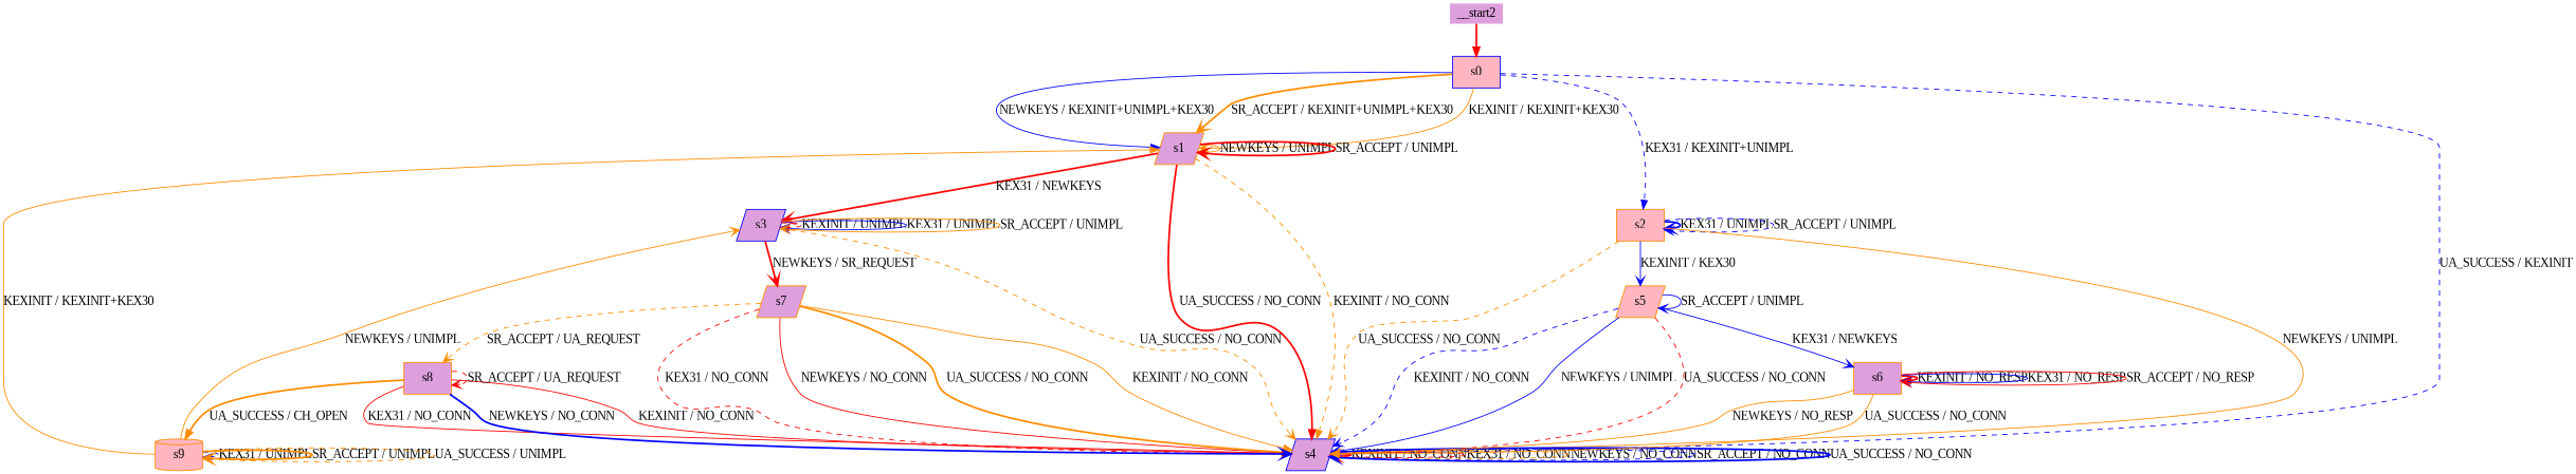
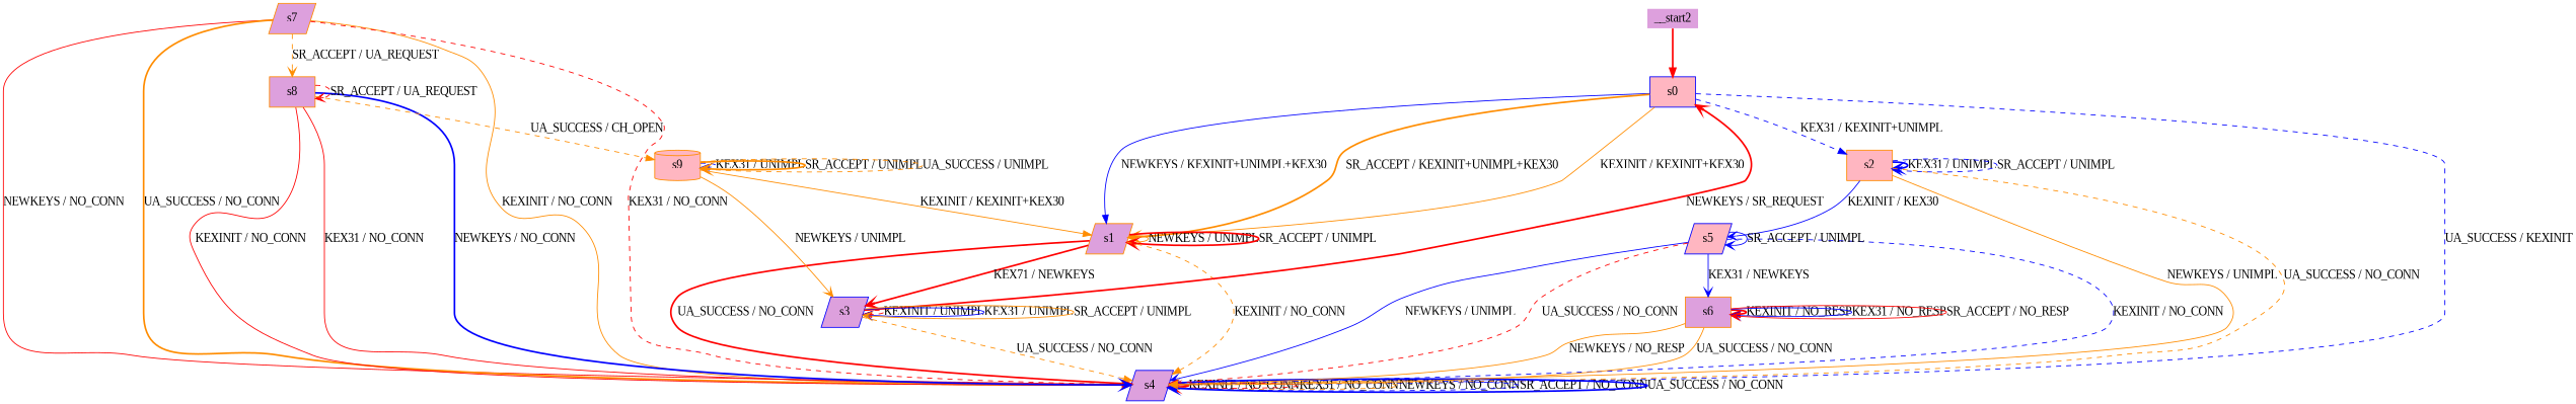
  digraph {
    fontname="Liberation Serif"
    node [color=darkorange fillcolor=plum fontname="Liberation Serif" shape=parallelogram style=filled]
    edge [arrowhead=vee color=darkorange fontname="Liberation Serif" style=solid]
    n1 [color=blue fillcolor=lightpink label=s0 shape=box]
    n2 [label=s1]
    n3 [fillcolor=lightpink label=s2 shape=box]
    n4 [color=blue label=s4]
    n5 [color=blue label=s3]
-   n6 [fillcolor=lightpink label=s5]
+   n6 [color=blue fillcolor=lightpink label=s5]
    n7 [label=s7]
    n8 [label=s6 shape=box]
    n9 [label=s8 shape=box]
    n10 [fillcolor=lightpink label=s9 shape=cylinder]
    n11 [height=0 label=__start2 shape=none width=0]
    n1 -> n2 [label="KEXINIT / KEXINIT+KEX30"]
    n1 -> n2 [arrowhead=normal color=blue label="NEWKEYS / KEXINIT+UNIMPL+KEX30"]
    n1 -> n2 [label="SR_ACCEPT / KEXINIT+UNIMPL+KEX30" style=bold]
    n1 -> n3 [arrowhead=normal color=blue label="KEX31 / KEXINIT+UNIMPL" style=dashed]
    n1 -> n4 [color=blue label="UA_SUCCESS / KEXINIT" style=dashed]
    n2 -> n2 [label="NEWKEYS / UNIMPL"]
    n2 -> n2 [color=red label="SR_ACCEPT / UNIMPL" style=bold]
    n2 -> n4 [arrowhead=normal label="KEXINIT / NO_CONN" style=dashed]
    n2 -> n4 [arrowhead=normal color=red label="UA_SUCCESS / NO_CONN" style=bold]
-   n2 -> n5 [color=red label="KEX31 / NEWKEYS" style=bold]
+   n2 -> n5 [color=red label="KEX71 / NEWKEYS" style=bold]
    n3 -> n3 [color=blue label="KEX31 / UNIMPL" style=bold]
    n3 -> n3 [color=blue label="SR_ACCEPT / UNIMPL" style=dashed]
    n3 -> n4 [label="NEWKEYS / UNIMPL"]
    n3 -> n4 [label="UA_SUCCESS / NO_CONN" style=dashed]
    n3 -> n6 [color=blue label="KEXINIT / KEX30"]
    n4 -> n4 [color=red label="KEXINIT / NO_CONN" style=bold]
    n4 -> n4 [color=red label="KEX31 / NO_CONN" style=dashed]
    n4 -> n4 [label="NEWKEYS / NO_CONN" style=dashed]
    n4 -> n4 [arrowhead=normal color=blue label="SR_ACCEPT / NO_CONN" style=dashed]
    n4 -> n4 [color=blue label="UA_SUCCESS / NO_CONN" style=bold]
-   n5 -> n4 [label="UA_SUCCESS / NO_CONN" style=dashed]
+   n5 -> n4 [arrowhead=normal label="UA_SUCCESS / NO_CONN" style=dashed]
    n5 -> n5 [arrowhead=normal color=red label="KEXINIT / UNIMPL" style=dashed]
    n5 -> n5 [color=blue label="KEX31 / UNIMPL"]
    n5 -> n5 [label="SR_ACCEPT / UNIMPL"]
-   n5 -> n7 [color=red label="NEWKEYS / SR_REQUEST" style=bold]
+   n5 -> n1 [color=red label="NEWKEYS / SR_REQUEST" style=bold]
    n6 -> n4 [color=blue label="KEXINIT / NO_CONN" style=dashed]
    n6 -> n4 [color=blue label="NEWKEYS / UNIMPL"]
    n6 -> n4 [arrowhead=normal color=red label="UA_SUCCESS / NO_CONN" style=dashed]
    n6 -> n6 [color=blue label="SR_ACCEPT / UNIMPL"]
    n6 -> n8 [color=blue label="KEX31 / NEWKEYS"]
    n7 -> n4 [arrowhead=normal label="KEXINIT / NO_CONN"]
    n7 -> n4 [color=red label="KEX31 / NO_CONN" style=dashed]
    n7 -> n4 [arrowhead=normal color=red label="NEWKEYS / NO_CONN"]
    n7 -> n4 [arrowhead=normal label="UA_SUCCESS / NO_CONN" style=bold]
    n7 -> n9 [label="SR_ACCEPT / UA_REQUEST" style=dashed]
    n8 -> n4 [arrowhead=normal label="NEWKEYS / NO_RESP"]
    n8 -> n4 [label="UA_SUCCESS / NO_CONN"]
    n8 -> n8 [arrowhead=normal color=red label="KEXINIT / NO_RESP" style=bold]
    n8 -> n8 [color=blue label="KEX31 / NO_RESP"]
    n8 -> n8 [color=red label="SR_ACCEPT / NO_RESP"]
    n9 -> n4 [color=red label="KEXINIT / NO_CONN"]
    n9 -> n4 [arrowhead=normal color=red label="KEX31 / NO_CONN"]
    n9 -> n4 [color=blue label="NEWKEYS / NO_CONN" style=bold]
    n9 -> n9 [color=red label="SR_ACCEPT / UA_REQUEST" style=dashed]
-   n9 -> n10 [arrowhead=normal label="UA_SUCCESS / CH_OPEN" style=bold]
+   n9 -> n10 [arrowhead=normal label="UA_SUCCESS / CH_OPEN" style=dashed]
    n10 -> n2 [arrowhead=normal label="KEXINIT / KEXINIT+KEX30"]
    n10 -> n5 [label="NEWKEYS / UNIMPL"]
    n10 -> n10 [arrowhead=normal color=blue label="KEX31 / UNIMPL" style=dashed]
    n10 -> n10 [label="SR_ACCEPT / UNIMPL" style=bold]
    n10 -> n10 [label="UA_SUCCESS / UNIMPL" style=dashed]
    n11 -> n1 [arrowhead=normal color=red style=bold]
  }
